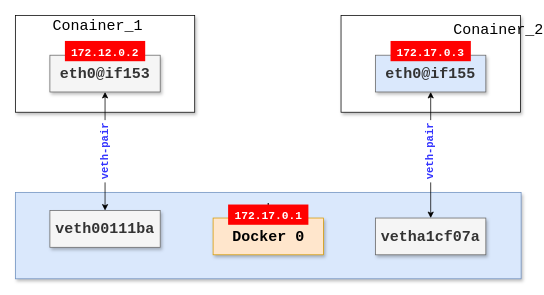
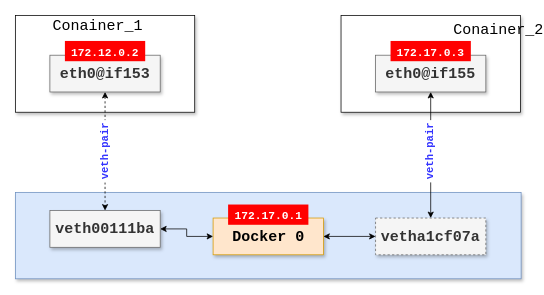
  <mxCell id="0" />
  <mxCell id="1" parent="0" />
  <mxCell id="2" value="" style="rounded=0;whiteSpace=wrap;html=1;shadow=1;fontFamily=Courier New;fontSize=20;" vertex="1" parent="1"><mxGeometry x="454" y="20" width="239" height="129" as="geometry" /></mxCell>
  <mxCell id="3" value="" style="rounded=0;whiteSpace=wrap;html=1;shadow=1;fontFamily=Courier New;fontSize=20;fillColor=#dae8fc;strokeColor=#6c8ebf;" vertex="1" parent="1"><mxGeometry x="20" y="256" width="674" height="115" as="geometry" /></mxCell>
- <mxCell id="4" style="edgeStyle=orthogonalEdgeStyle;rounded=0;orthogonalLoop=1;jettySize=auto;html=1;startArrow=classic;startFill=1;fontFamily=Courier New;fontSize=20;" edge="1" parent="1" source="5" target="16"><mxGeometry relative="1" as="geometry" /></mxCell>
+ <mxCell id="4" style="edgeStyle=orthogonalEdgeStyle;rounded=0;orthogonalLoop=1;jettySize=auto;html=1;startArrow=classic;startFill=1;fontFamily=Courier New;fontSize=20;" edge="1" parent="1" source="5" target="8"><mxGeometry relative="1" as="geometry" /></mxCell>
  <mxCell id="5" value="Docker 0" style="rounded=0;whiteSpace=wrap;html=1;shadow=1;fontSize=20;fontStyle=1;fontFamily=Courier New;fillColor=#ffe6cc;strokeColor=#d79b00;" vertex="1" parent="1"><mxGeometry x="283.5" y="290" width="147" height="49" as="geometry" /></mxCell>
+ <mxCell id="6" style="edgeStyle=orthogonalEdgeStyle;rounded=0;orthogonalLoop=1;jettySize=auto;html=1;entryX=0;entryY=0.5;entryDx=0;entryDy=0;startArrow=classic;startFill=1;fontFamily=Courier New;fontSize=20;" edge="1" parent="1" source="7" target="5"><mxGeometry relative="1" as="geometry" /></mxCell>
  <mxCell id="7" value="veth00111ba" style="rounded=0;whiteSpace=wrap;html=1;shadow=1;fontSize=20;fontStyle=1;fontFamily=Courier New;fillColor=#f5f5f5;strokeColor=#666666;fontColor=#333333;" vertex="1" parent="1"><mxGeometry x="66" y="280" width="147" height="49" as="geometry" /></mxCell>
- <mxCell id="8" value="vetha1cf07a" style="rounded=0;whiteSpace=wrap;html=1;shadow=1;fontSize=20;fontStyle=1;fontFamily=Courier New;fillColor=#f5f5f5;strokeColor=#666666;fontColor=#333333;" vertex="1" parent="1"><mxGeometry x="500" y="290" width="147" height="49" as="geometry" /></mxCell>
+ <mxCell id="8" value="vetha1cf07a" style="rounded=0;whiteSpace=wrap;html=1;shadow=1;fontSize=20;fontStyle=1;fontFamily=Courier New;fillColor=#f5f5f5;strokeColor=#666666;fontColor=#333333;dashed=1;" vertex="1" parent="1"><mxGeometry x="500" y="290" width="147" height="49" as="geometry" /></mxCell>
  <mxCell id="9" value="" style="rounded=0;whiteSpace=wrap;html=1;shadow=1;fontFamily=Courier New;fontSize=20;" vertex="1" parent="1"><mxGeometry x="20" y="20" width="239" height="129" as="geometry" /></mxCell>
- <mxCell id="10" style="edgeStyle=orthogonalEdgeStyle;rounded=0;orthogonalLoop=1;jettySize=auto;html=1;entryX=0.5;entryY=0;entryDx=0;entryDy=0;fontFamily=Courier New;fontSize=20;startArrow=classic;startFill=1;" edge="1" parent="1" source="11" target="7"><mxGeometry relative="1" as="geometry" /></mxCell>
+ <mxCell id="10" style="edgeStyle=orthogonalEdgeStyle;rounded=0;orthogonalLoop=1;jettySize=auto;html=1;entryX=0.5;entryY=0;entryDx=0;entryDy=0;fontFamily=Courier New;fontSize=20;startArrow=classic;startFill=1;dashed=1;" edge="1" parent="1" source="11" target="7"><mxGeometry relative="1" as="geometry" /></mxCell>
  <mxCell id="11" value="eth0@if153" style="rounded=0;whiteSpace=wrap;html=1;shadow=1;fontSize=20;fontStyle=1;fontFamily=Courier New;fillColor=#f5f5f5;strokeColor=#666666;fontColor=#333333;" vertex="1" parent="1"><mxGeometry x="66" y="73" width="147" height="49" as="geometry" /></mxCell>
  <mxCell id="12" style="edgeStyle=orthogonalEdgeStyle;rounded=0;orthogonalLoop=1;jettySize=auto;html=1;entryX=0.5;entryY=0;entryDx=0;entryDy=0;startArrow=classic;startFill=1;fontFamily=Courier New;fontSize=20;" edge="1" parent="1" source="13" target="8"><mxGeometry relative="1" as="geometry" /></mxCell>
- <mxCell id="13" value="eth0@if155" style="rounded=0;whiteSpace=wrap;html=1;shadow=1;fontSize=20;fontStyle=1;fontFamily=Courier New;fillColor=#dae8fc;strokeColor=#666666;fontColor=#333333;" vertex="1" parent="1"><mxGeometry x="500" y="73" width="147" height="49" as="geometry" /></mxCell>
+ <mxCell id="13" value="eth0@if155" style="rounded=0;whiteSpace=wrap;html=1;shadow=1;fontSize=20;fontStyle=1;fontFamily=Courier New;fillColor=#f5f5f5;strokeColor=#666666;fontColor=#333333;" vertex="1" parent="1"><mxGeometry x="500" y="73" width="147" height="49" as="geometry" /></mxCell>
  <mxCell id="14" value="&lt;font color=&quot;#ffffff&quot; size=&quot;1&quot;&gt;&lt;b style=&quot;font-size: 15px&quot;&gt;172.12.0.2&lt;/b&gt;&lt;/font&gt;" style="rounded=0;whiteSpace=wrap;html=1;shadow=0;fontFamily=Courier New;fontSize=20;fillColor=#FF0000;strokeColor=none;" vertex="1" parent="1"><mxGeometry x="86" y="54" width="107" height="27" as="geometry" /></mxCell>
  <mxCell id="15" value="&lt;font color=&quot;#ffffff&quot; size=&quot;1&quot;&gt;&lt;b style=&quot;font-size: 15px&quot;&gt;172.17.0.3&lt;/b&gt;&lt;/font&gt;" style="rounded=0;whiteSpace=wrap;html=1;shadow=0;fontFamily=Courier New;fontSize=20;fillColor=#FF0000;strokeColor=none;" vertex="1" parent="1"><mxGeometry x="520" y="54" width="107" height="27" as="geometry" /></mxCell>
  <mxCell id="16" value="&lt;font color=&quot;#ffffff&quot; size=&quot;1&quot;&gt;&lt;b style=&quot;font-size: 15px&quot;&gt;172.17.0.1&lt;/b&gt;&lt;/font&gt;" style="rounded=0;whiteSpace=wrap;html=1;shadow=0;fontFamily=Courier New;fontSize=20;fillColor=#FF0000;strokeColor=none;" vertex="1" parent="1"><mxGeometry x="303.5" y="272" width="107" height="27" as="geometry" /></mxCell>
  <mxCell id="17" value="Conainer_1" style="text;html=1;strokeColor=none;fillColor=none;align=center;verticalAlign=middle;whiteSpace=wrap;rounded=0;shadow=0;fontFamily=Courier New;fontSize=20;" vertex="1" parent="1"><mxGeometry x="109.5" y="24" width="40" height="20" as="geometry" /></mxCell>
  <mxCell id="18" value="Conainer_2" style="text;html=1;strokeColor=none;fillColor=none;align=center;verticalAlign=middle;whiteSpace=wrap;rounded=0;shadow=0;fontFamily=Courier New;fontSize=20;" vertex="1" parent="1"><mxGeometry x="643.5" y="29" width="40" height="20" as="geometry" /></mxCell>
  <mxCell id="19" value="&lt;b style=&quot;font-size: 14px;&quot;&gt;veth-pair&lt;/b&gt;" style="text;html=1;strokeColor=none;align=center;verticalAlign=middle;whiteSpace=wrap;rounded=0;shadow=0;fontFamily=Courier New;fontSize=14;fontColor=#3333FF;rotation=-90;fillColor=#ffffff;" vertex="1" parent="1"><mxGeometry x="98" y="191" width="83" height="20" as="geometry" /></mxCell>
  <mxCell id="20" value="&lt;b style=&quot;font-size: 14px;&quot;&gt;veth-pair&lt;/b&gt;" style="text;html=1;strokeColor=none;align=center;verticalAlign=middle;whiteSpace=wrap;rounded=0;shadow=0;fontFamily=Courier New;fontSize=14;fontColor=#3333FF;rotation=-90;fillColor=#ffffff;" vertex="1" parent="1"><mxGeometry x="532" y="191" width="83" height="20" as="geometry" /></mxCell>
